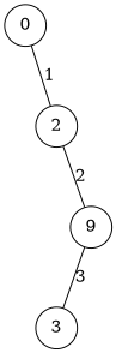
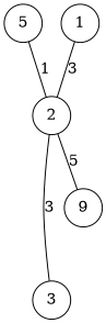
  graph {
    node [shape=circle]
-   0
+   0 [label=5]
    2
    3
    n4 [label=9]
+   1
    0 -- 2 [label=1]
-   n4 -- 3 [label=3]
-   2 -- n4 [label=2]
+   2 -- 3 [label=3]
+   2 -- n4 [label=5]
+   1 -- 2 [label=3]
  }
